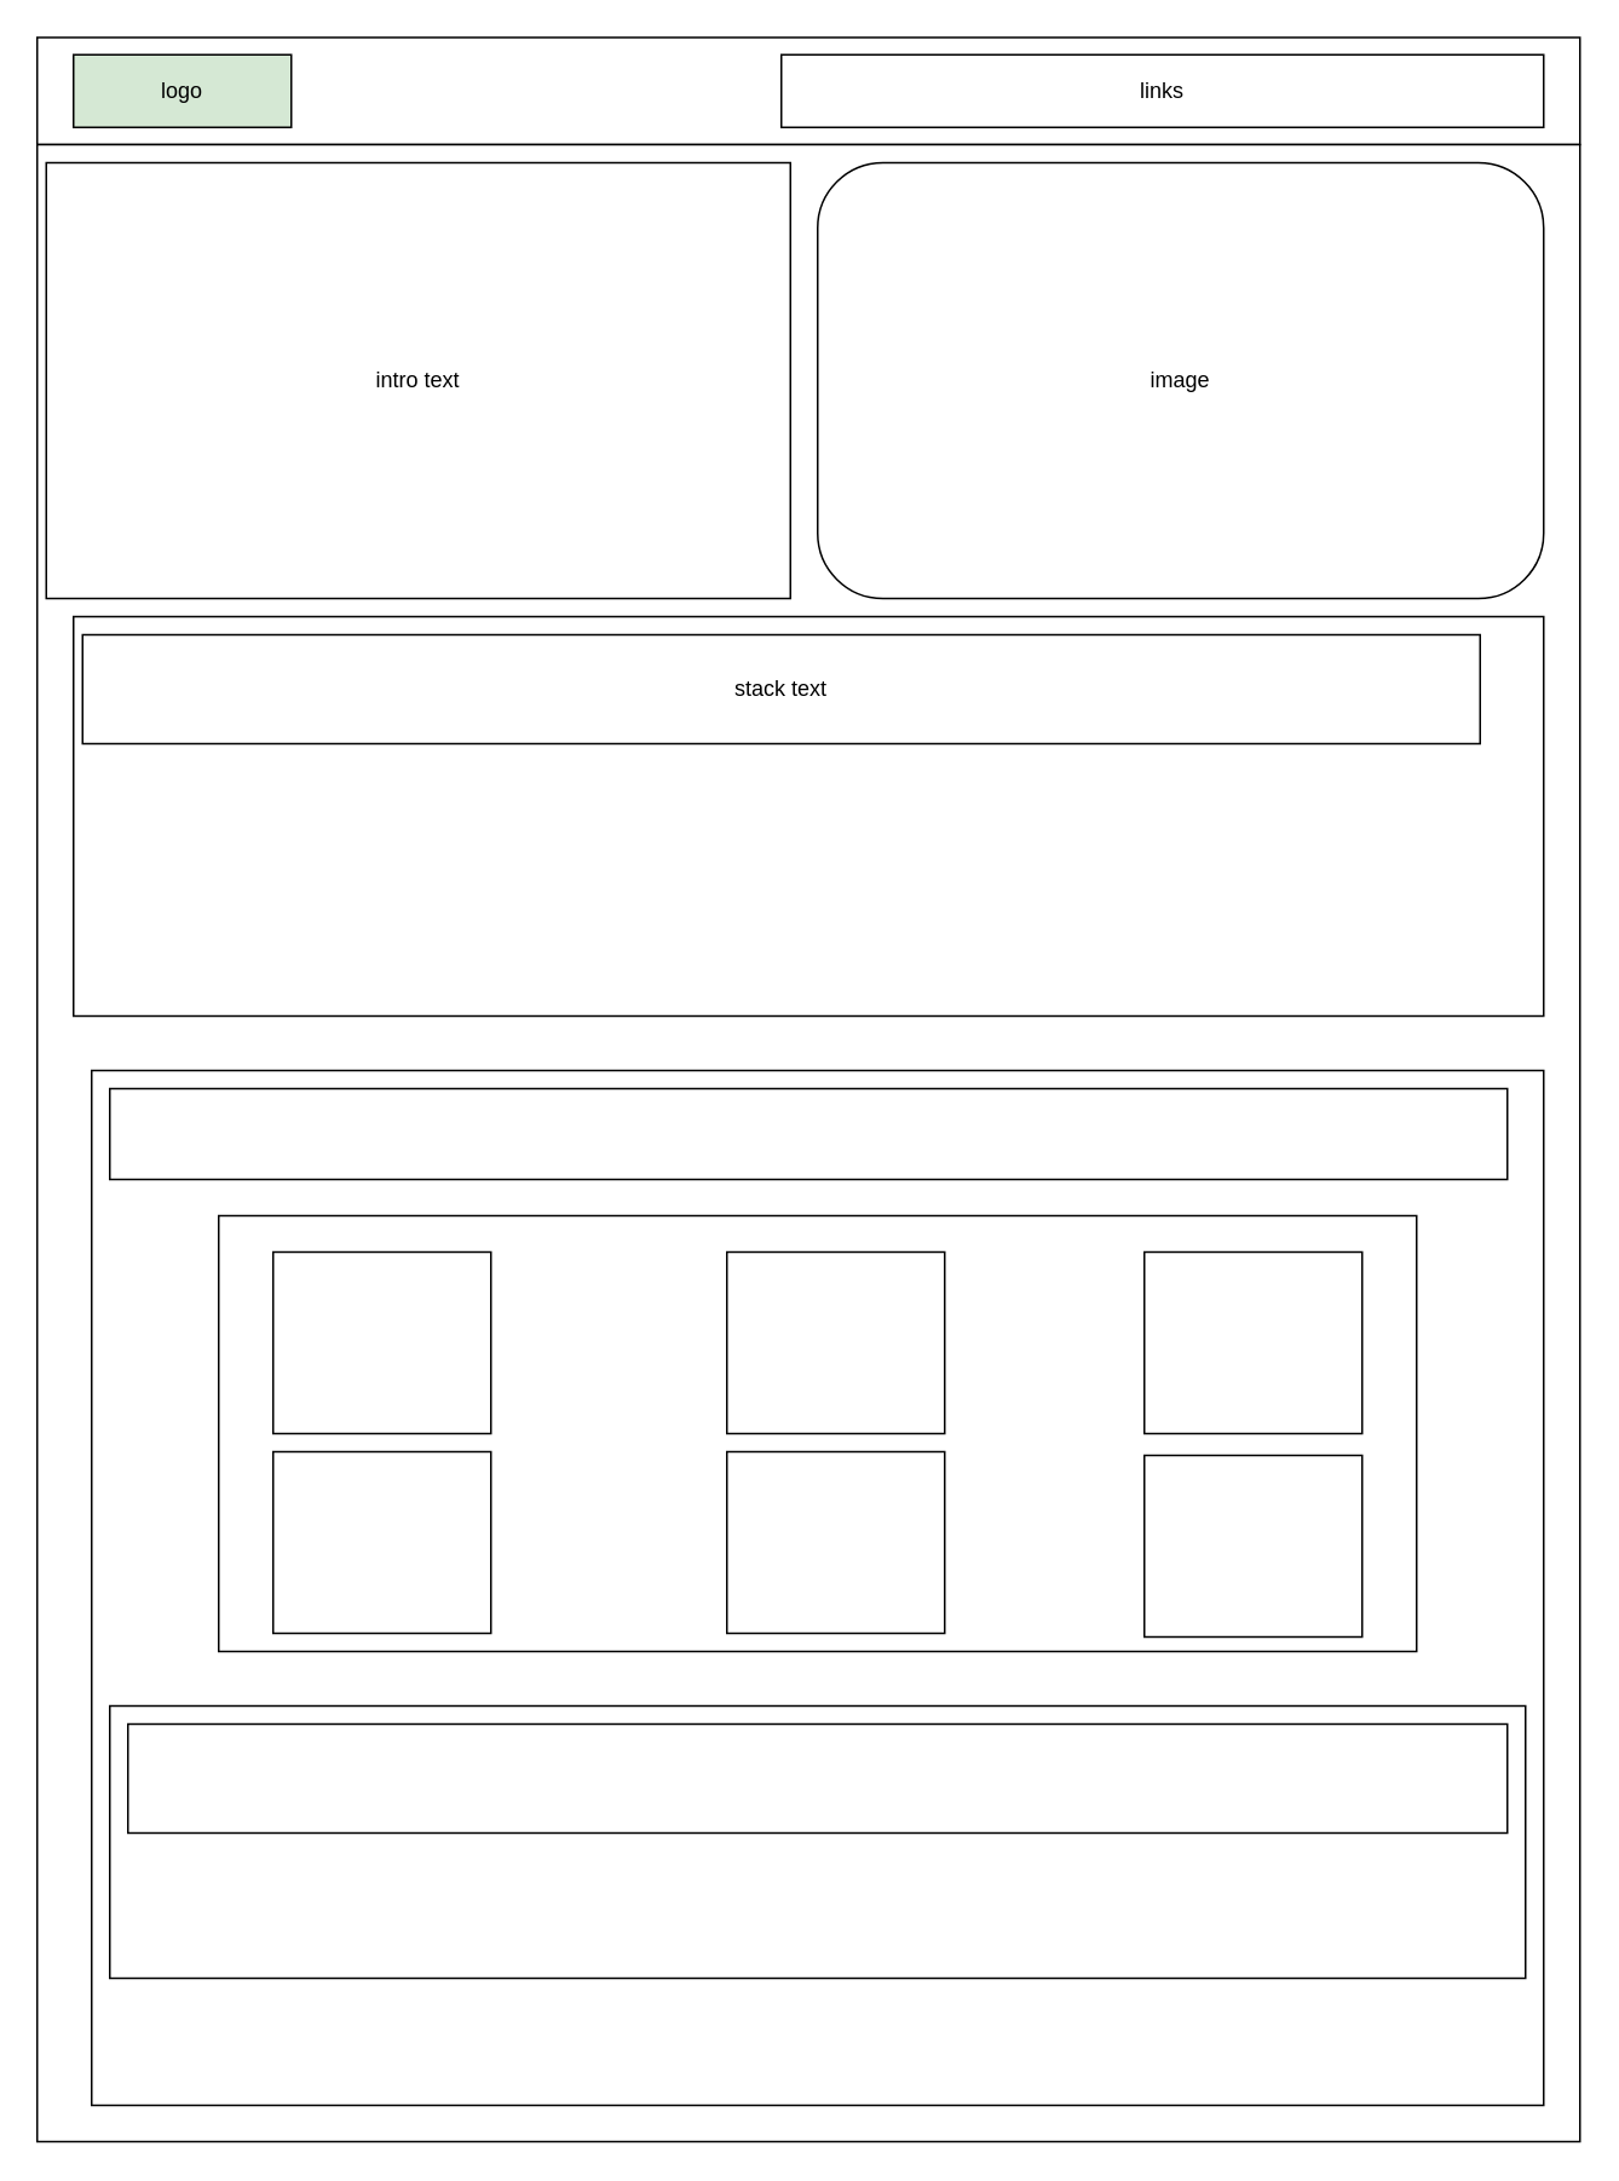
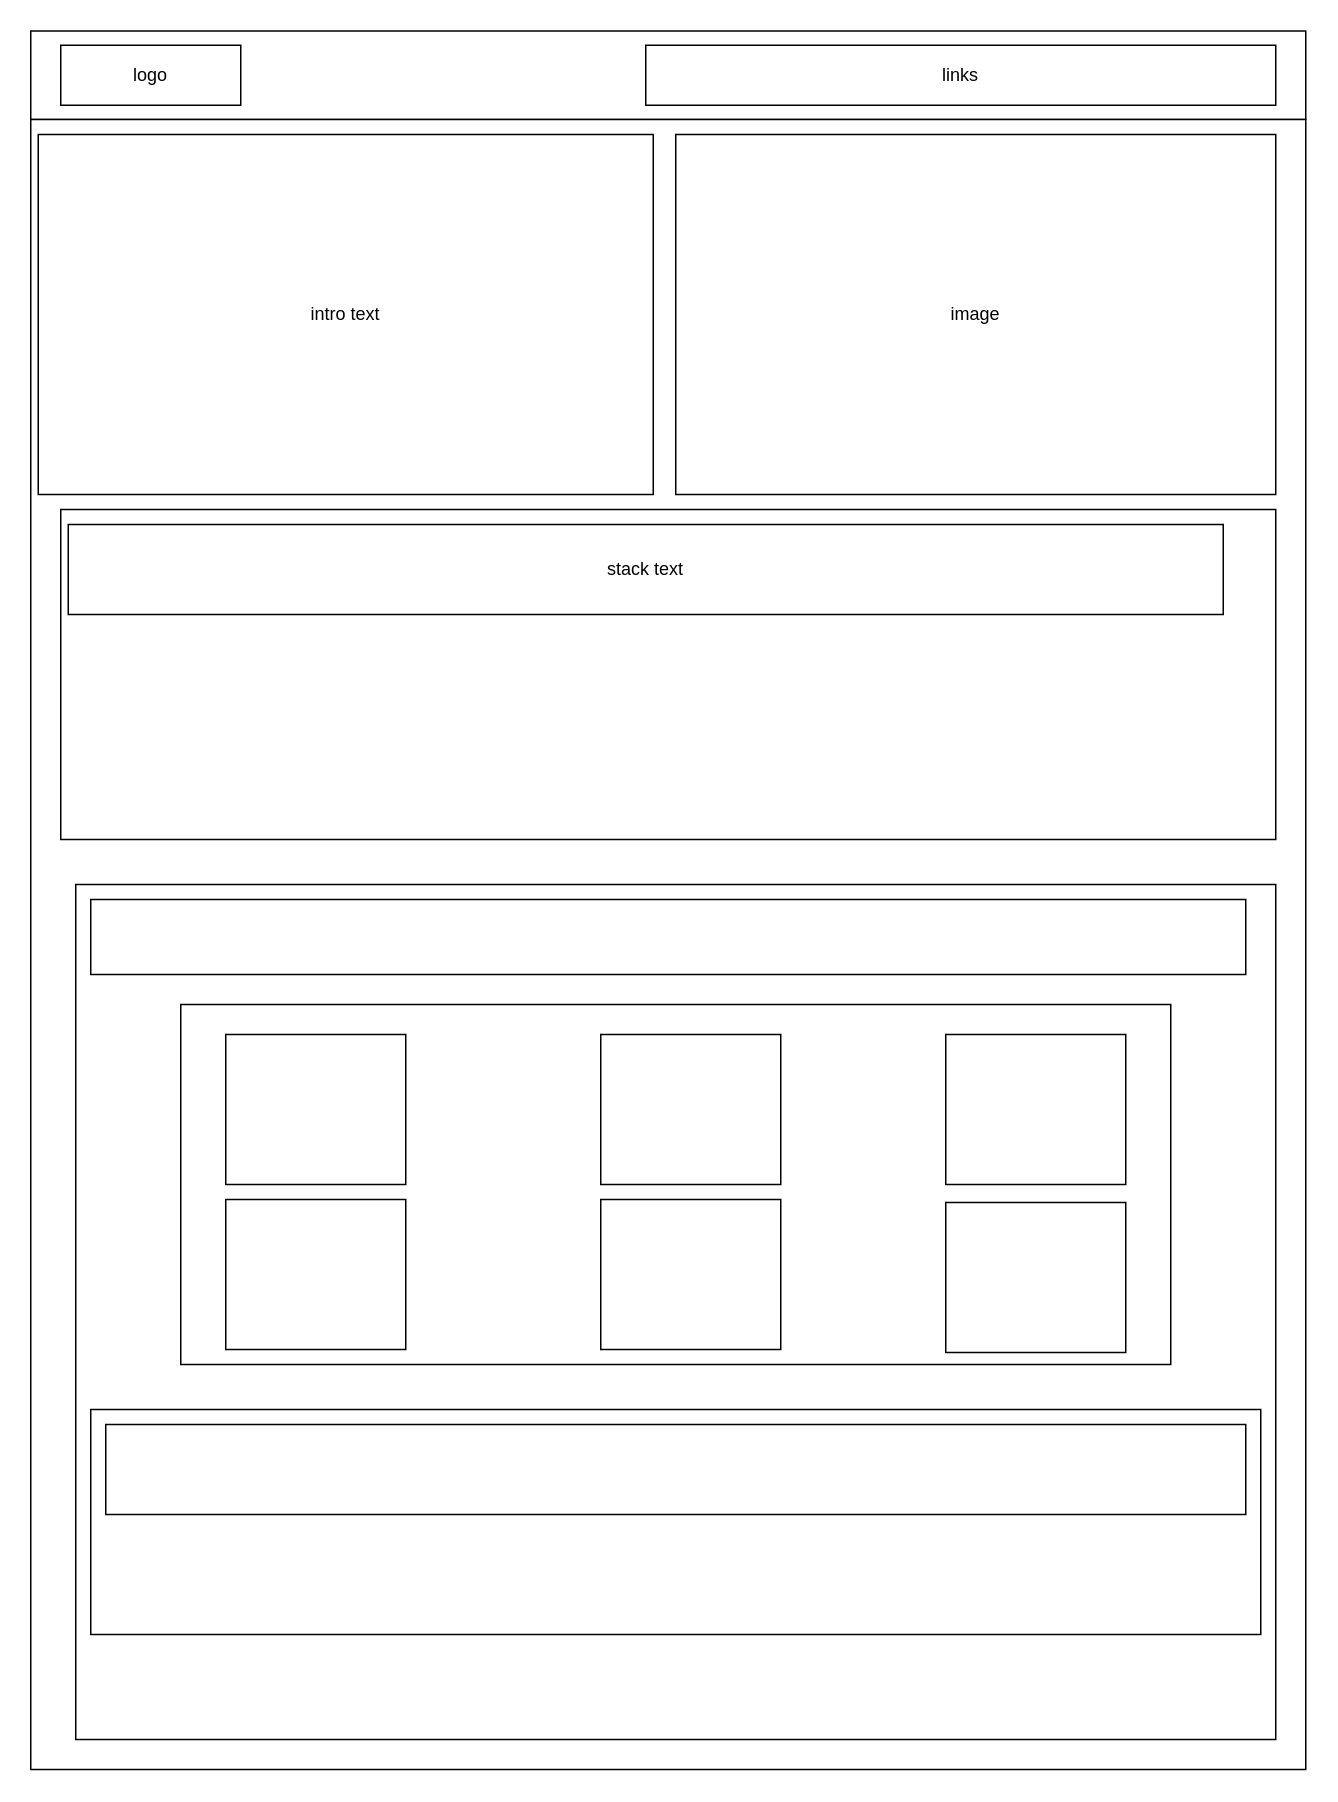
  <mxCell id="0" />
  <mxCell id="1" parent="0" />
  <mxCell id="2" value="" style="whiteSpace=wrap;html=1;align=right;" vertex="1" parent="1"><mxGeometry y="20" width="850" height="59" as="geometry" x="20" /></mxCell>
- <mxCell id="3" value="logo" style="whiteSpace=wrap;html=1;fillColor=#d5e8d4;" vertex="1" parent="1"><mxGeometry x="40" y="29.5" width="120" height="40" as="geometry" /></mxCell>
+ <mxCell id="3" value="logo" style="whiteSpace=wrap;html=1;" vertex="1" parent="1"><mxGeometry x="40" y="29.5" width="120" height="40" as="geometry" /></mxCell>
  <mxCell id="4" value="links" style="whiteSpace=wrap;html=1;" vertex="1" parent="1"><mxGeometry x="430" y="29.5" width="420" height="40" as="geometry" /></mxCell>
  <mxCell id="5" value="" style="whiteSpace=wrap;html=1;" vertex="1" parent="1"><mxGeometry y="79" width="850" height="1100" as="geometry" x="20" /></mxCell>
  <mxCell id="6" value="intro text" style="whiteSpace=wrap;html=1;" vertex="1" parent="1"><mxGeometry x="25" y="89" width="410" height="240" as="geometry" /></mxCell>
- <mxCell id="7" value="image" style="whiteSpace=wrap;html=1;rounded=1;" vertex="1" parent="1"><mxGeometry x="450" y="89" width="400" height="240" as="geometry" /></mxCell>
+ <mxCell id="7" value="image" style="whiteSpace=wrap;html=1;" vertex="1" parent="1"><mxGeometry x="450" y="89" width="400" height="240" as="geometry" /></mxCell>
  <mxCell id="8" value="" style="whiteSpace=wrap;html=1;" vertex="1" parent="1"><mxGeometry x="40" y="339" width="810" height="220" as="geometry" /></mxCell>
  <mxCell id="9" value="stack text" style="whiteSpace=wrap;html=1;" vertex="1" parent="1"><mxGeometry x="45" y="349" width="770" height="60" as="geometry" /></mxCell>
  <mxCell id="10" value="projects" style="whiteSpace=wrap;html=1;" vertex="1" parent="1"><mxGeometry x="50" y="589" width="800" height="570" as="geometry" /></mxCell>
  <mxCell id="11" value="" style="whiteSpace=wrap;html=1;" vertex="1" parent="1"><mxGeometry x="60" y="599" width="770" height="50" as="geometry" /></mxCell>
  <mxCell id="12" value="" style="whiteSpace=wrap;html=1;" vertex="1" parent="1"><mxGeometry x="120" y="669" width="660" height="240" as="geometry" /></mxCell>
  <mxCell id="13" value="" style="whiteSpace=wrap;html=1;" vertex="1" parent="1"><mxGeometry x="150" y="689" width="120" height="100" as="geometry" /></mxCell>
  <mxCell id="14" value="" style="whiteSpace=wrap;html=1;" vertex="1" parent="1"><mxGeometry x="400" y="689" width="120" height="100" as="geometry" /></mxCell>
  <mxCell id="15" value="" style="whiteSpace=wrap;html=1;" vertex="1" parent="1"><mxGeometry x="630" y="689" width="120" height="100" as="geometry" /></mxCell>
  <mxCell id="16" value="" style="whiteSpace=wrap;html=1;" vertex="1" parent="1"><mxGeometry x="150" y="799" width="120" height="100" as="geometry" /></mxCell>
  <mxCell id="17" value="" style="whiteSpace=wrap;html=1;" vertex="1" parent="1"><mxGeometry x="400" y="799" width="120" height="100" as="geometry" /></mxCell>
  <mxCell id="18" value="" style="whiteSpace=wrap;html=1;" vertex="1" parent="1"><mxGeometry x="630" y="801" width="120" height="100" as="geometry" /></mxCell>
  <mxCell id="19" value="" style="whiteSpace=wrap;html=1;" vertex="1" parent="1"><mxGeometry x="60" y="939" width="780" height="150" as="geometry" /></mxCell>
  <mxCell id="20" value="" style="whiteSpace=wrap;html=1;" vertex="1" parent="1"><mxGeometry x="70" y="949" width="760" height="60" as="geometry" /></mxCell>
